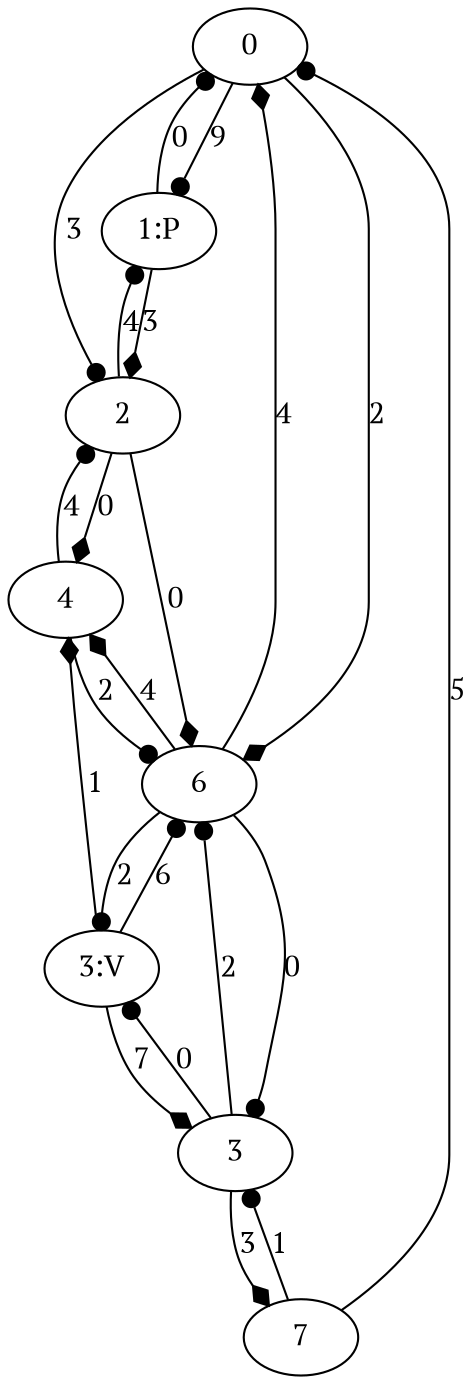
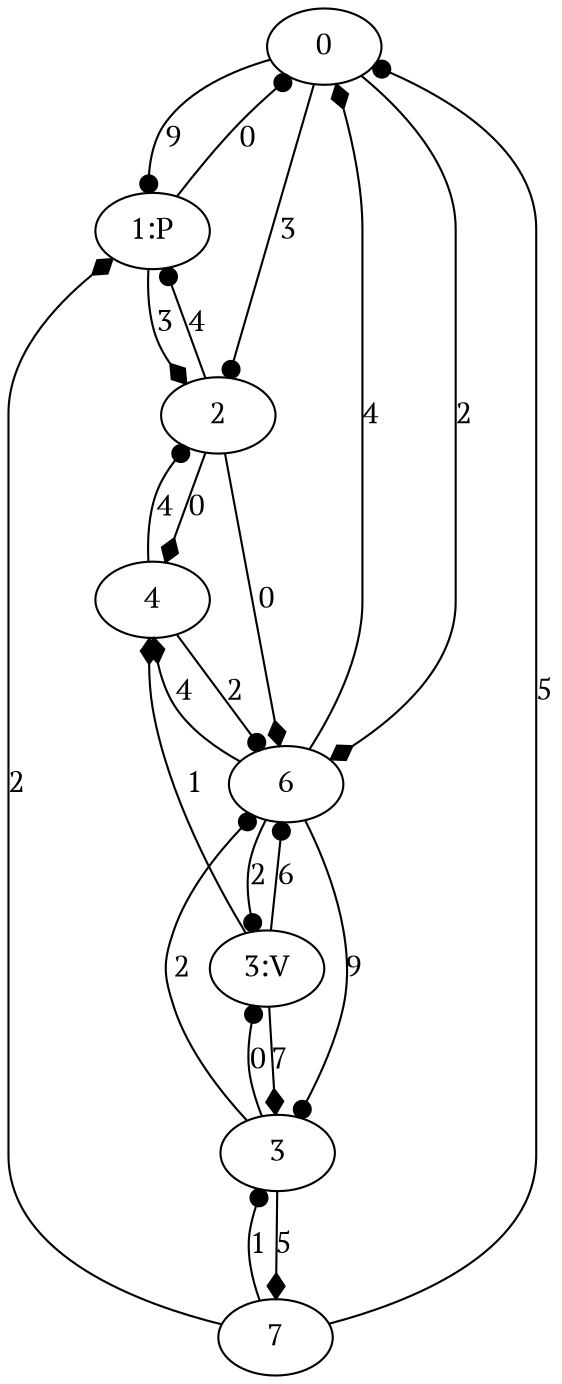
  digraph {
    fontname="PT Serif"
    node [fontname="PT Serif"]
    edge [arrowhead=dot fontname="PT Serif"]
    0
    "1:P"
    2
    6
    n5 [label=4]
    3
    n7 [label="3:V"]
    7
    0 -> "1:P" [label=9]
    0 -> 2 [label=3]
    0 -> 6 [arrowhead=diamond label=2]
    "1:P" -> 0 [label=0]
    "1:P" -> 2 [arrowhead=diamond label=3]
    2 -> "1:P" [label=4]
    2 -> 6 [arrowhead=diamond label=0]
    2 -> n5 [arrowhead=diamond label=0]
    6 -> 0 [arrowhead=diamond label=4]
    6 -> n5 [arrowhead=diamond label=4]
-   6 -> 3 [label=0]
+   6 -> 3 [label=9]
    6 -> n7 [label=2]
    n5 -> 2 [label=4]
    n5 -> 6 [label=2]
    3 -> 6 [label=2]
    3 -> n7 [label=0]
-   3 -> 7 [arrowhead=diamond label=3]
+   3 -> 7 [arrowhead=diamond label=5]
    n7 -> 6 [label=6]
    n7 -> n5 [arrowhead=diamond label=1]
    n7 -> 3 [arrowhead=diamond label=7]
    7 -> 0 [label=5]
+   7 -> "1:P" [arrowhead=diamond label=2]
    7 -> 3 [label=1]
  }
